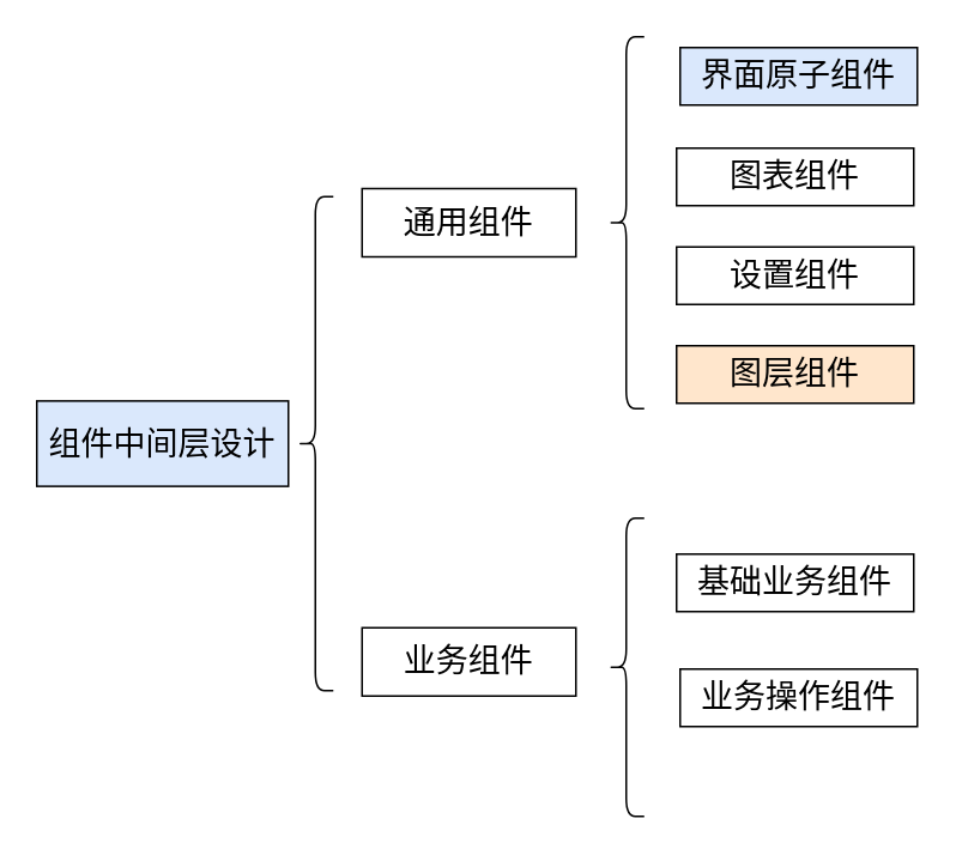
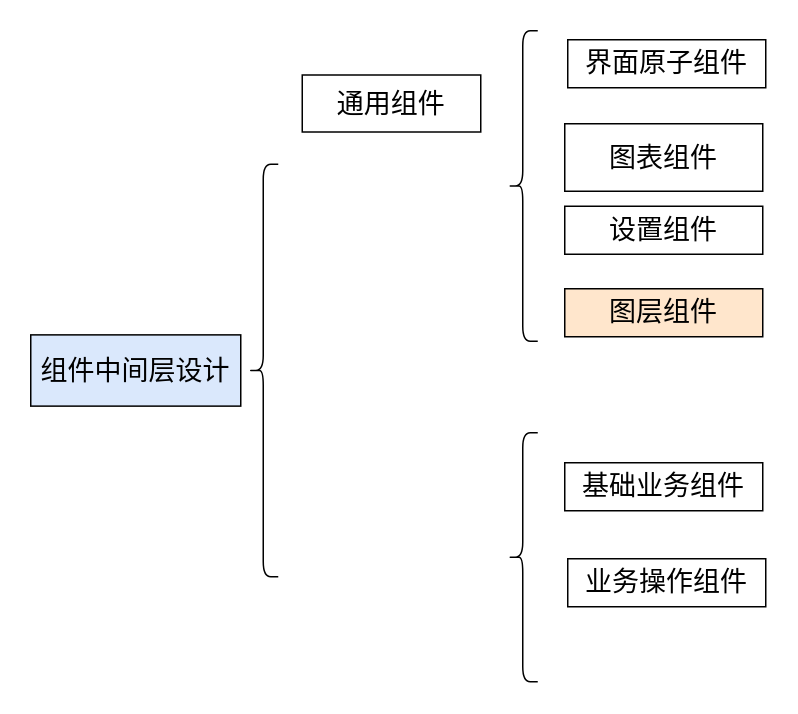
  <mxCell id="0" />
  <mxCell id="1" parent="0" />
  <mxCell id="2" value="" style="shape=curlyBracket;whiteSpace=wrap;html=1;rounded=1;" vertex="1" parent="1"><mxGeometry x="165" y="109" width="20" height="275" as="geometry" /></mxCell>
  <mxCell id="3" value="&lt;font style=&quot;font-size: 18px;&quot;&gt;组件中间层设计&lt;/font&gt;" style="rounded=0;whiteSpace=wrap;html=1;fillColor=#dae8fc;" vertex="1" parent="1"><mxGeometry x="20" y="222.75" width="140" height="47.5" as="geometry" /></mxCell>
- <mxCell id="4" value="通用组件" style="rounded=0;whiteSpace=wrap;html=1;fontSize=18;" vertex="1" parent="1"><mxGeometry x="201" y="104.5" width="119" height="38" as="geometry" /></mxCell>
+ <mxCell id="4" value="通用组件" style="rounded=0;whiteSpace=wrap;html=1;fontSize=18;" vertex="1" parent="1"><mxGeometry x="201" y="49.5" width="119" height="38" as="geometry" /></mxCell>
  <mxCell id="5" value="" style="shape=curlyBracket;whiteSpace=wrap;html=1;rounded=1;fontSize=18;" vertex="1" parent="1"><mxGeometry x="338" y="20" width="20" height="207" as="geometry" /></mxCell>
- <mxCell id="6" value="界面原子组件" style="rounded=0;whiteSpace=wrap;html=1;fontSize=18;fillColor=#dae8fc;" vertex="1" parent="1"><mxGeometry x="378" y="26" width="132" height="32" as="geometry" /></mxCell>
- <mxCell id="7" value="图表组件" style="rounded=0;whiteSpace=wrap;html=1;fontSize=18;" vertex="1" parent="1"><mxGeometry x="376" y="82" width="132" height="32" as="geometry" /></mxCell>
+ <mxCell id="6" value="界面原子组件" style="rounded=0;whiteSpace=wrap;html=1;fontSize=18;" vertex="1" parent="1"><mxGeometry x="378" y="26" width="132" height="32" as="geometry" /></mxCell>
+ <mxCell id="7" value="图表组件" style="rounded=0;whiteSpace=wrap;html=1;fontSize=18;" vertex="1" parent="1"><mxGeometry x="376" y="82" width="132" height="45" as="geometry" /></mxCell>
  <mxCell id="8" value="设置组件" style="rounded=0;whiteSpace=wrap;html=1;fontSize=18;" vertex="1" parent="1"><mxGeometry x="376" y="137" width="132" height="32" as="geometry" /></mxCell>
  <mxCell id="9" value="图层组件" style="rounded=0;whiteSpace=wrap;html=1;fontSize=18;fillColor=#ffe6cc;" vertex="1" parent="1"><mxGeometry x="376" y="192" width="132" height="32" as="geometry" /></mxCell>
- <mxCell id="10" value="业务组件" style="rounded=0;whiteSpace=wrap;html=1;fontSize=18;" vertex="1" parent="1"><mxGeometry x="201" y="349" width="119" height="38" as="geometry" /></mxCell>
  <mxCell id="11" value="" style="shape=curlyBracket;whiteSpace=wrap;html=1;rounded=1;fontSize=18;" vertex="1" parent="1"><mxGeometry x="338" y="288" width="20" height="166" as="geometry" /></mxCell>
  <mxCell id="12" value="基础业务组件" style="rounded=0;whiteSpace=wrap;html=1;fontSize=18;" vertex="1" parent="1"><mxGeometry x="376" y="308" width="132" height="32" as="geometry" /></mxCell>
  <mxCell id="13" value="业务操作组件" style="rounded=0;whiteSpace=wrap;html=1;fontSize=18;" vertex="1" parent="1"><mxGeometry x="378" y="372" width="132" height="32" as="geometry" /></mxCell>
